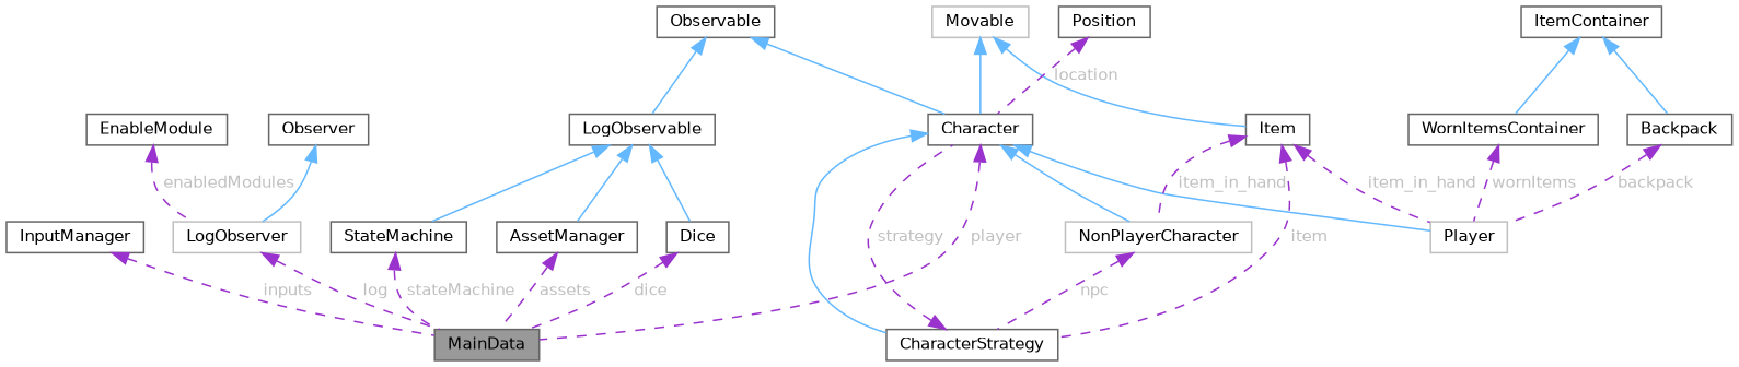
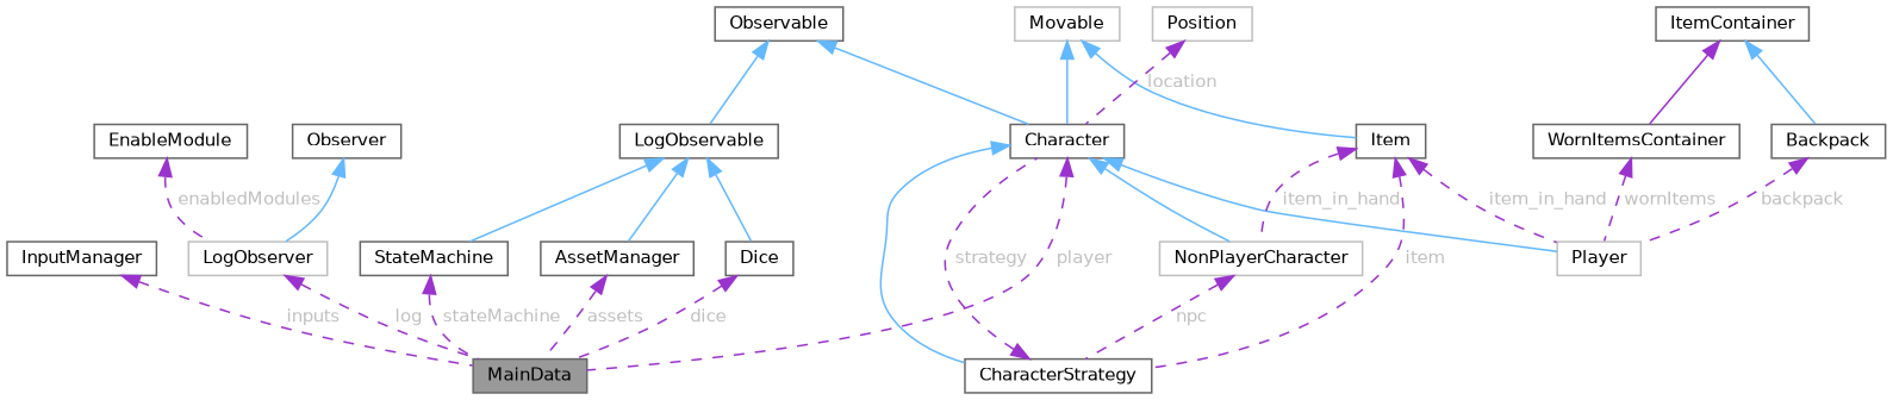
  digraph {
    node [color=gray40 fillcolor=white fontname=Helvetica fontsize=10 shape=box style=filled]
    edge [color=darkorchid3 dir=back fontcolor=grey fontname=Helvetica fontsize=10 labelfontname=Helvetica labelfontsize=10 style=dashed]
    n1 [fillcolor=grey60 fontcolor=black height=0.2 label=MainData width=0.4]
    n2 [height=0.2 label=StateMachine width=0.4]
    n3 [height=0.2 label=LogObservable width=0.4]
    n4 [height=0.2 label=AssetManager width=0.4]
    n5 [height=0.2 label=Dice width=0.4]
    n6 [height=0.2 label=Observable width=0.4]
    n7 [height=0.2 label=Character width=0.4]
    n8 [height=0.2 label=CharacterStrategy width=0.4]
    n9 [color=grey75 height=0.2 label=Player width=0.4]
    n10 [color=grey75 height=0.2 label=NonPlayerCharacter width=0.4]
    n11 [height=0.2 label=InputManager width=0.4]
    n12 [color=grey75 height=0.2 label=LogObserver width=0.4]
    n13 [height=0.2 label=Observer width=0.4]
    n14 [height=0.2 label=EnableModule width=0.4]
    n15 [color=grey75 height=0.2 label=Movable width=0.4]
    n16 [height=0.2 label=Item width=0.4]
    n17 [height=0.2 label=Backpack width=0.4]
    n18 [height=0.2 label=ItemContainer width=0.4]
    n19 [height=0.2 label=WornItemsContainer width=0.4]
-   n20 [height=0.2 label=Position width=0.4]
+   n20 [color=grey75 height=0.2 label=Position width=0.4]
    n2 -> n1 [label=" stateMachine"]
    n3 -> n2 [color=steelblue1 style=solid fontcolor=""]
    n3 -> n4 [color=steelblue1 style=solid fontcolor=""]
    n3 -> n5 [color=steelblue1 style=solid fontcolor=""]
    n4 -> n1 [label=" assets"]
    n5 -> n1 [label=" dice"]
    n6 -> n3 [color=steelblue1 style=solid fontcolor=""]
    n6 -> n7 [color=steelblue1 style=solid fontcolor=""]
    n7 -> n1 [label=" player"]
    n7 -> n8 [color=steelblue1 style=solid fontcolor=""]
    n7 -> n9 [color=steelblue1 style=solid fontcolor=""]
    n7 -> n10 [color=steelblue1 style=solid fontcolor=""]
    n8 -> n7 [label=" strategy"]
    n10 -> n8 [label=" npc"]
    n11 -> n1 [label=" inputs"]
    n12 -> n1 [label=" log"]
    n13 -> n12 [color=steelblue1 style=solid fontcolor=""]
    n14 -> n12 [label=" enabledModules"]
    n15 -> n7 [color=steelblue1 style=solid fontcolor=""]
    n15 -> n16 [color=steelblue1 style=solid fontcolor=""]
    n16 -> n8 [label=" item"]
    n16 -> n9 [label=" item_in_hand"]
    n16 -> n10 [label=" item_in_hand"]
    n17 -> n9 [label=" backpack"]
    n18 -> n17 [color=steelblue1 style=solid fontcolor=""]
-   n18 -> n19 [color=steelblue1 style=solid fontcolor=""]
+   n18 -> n19 [style=solid fontcolor=""]
    n19 -> n9 [label=" wornItems"]
    n20 -> n7 [label=" location"]
  }
